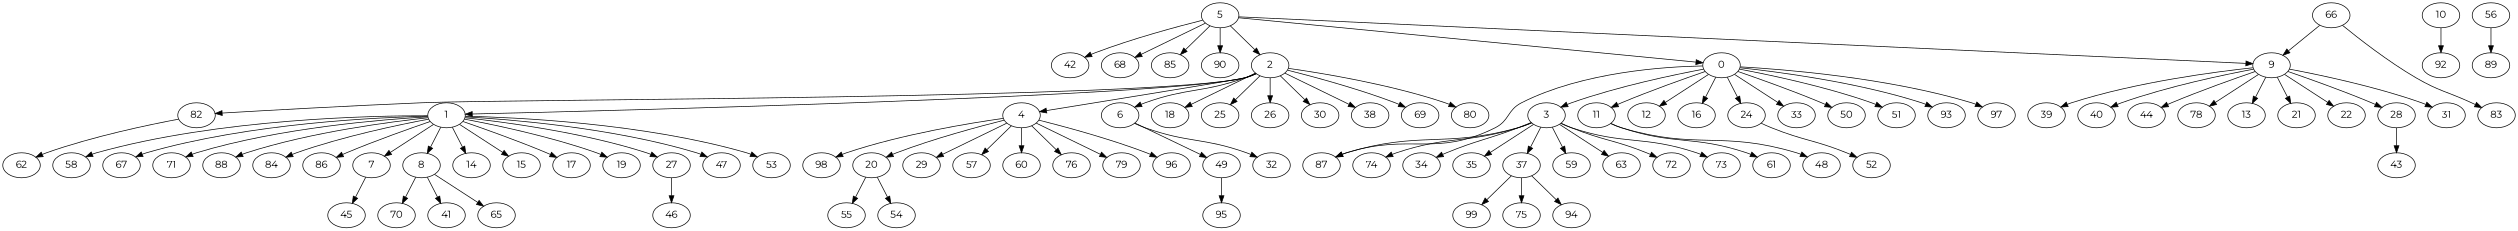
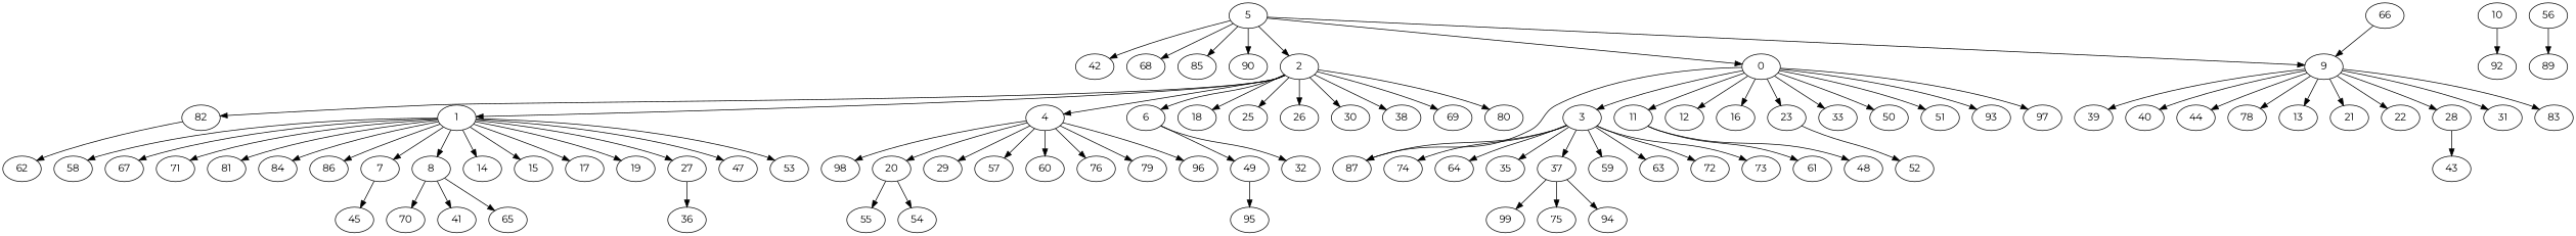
  digraph {
    fontname=Montserrat
    node [fontname=Montserrat]
    edge [fontname=Montserrat]
    5
    2
    0
    9
    42
    68
    85
    90
    1
    4
    6
    18
    25
    26
    30
    38
    69
    80
    82
    3
    11
    12
    16
-   23 [label=24]
+   23
    33
    50
    51
    93
    97
    87
    13
    21
    22
    28
    31
    39
    40
    44
    78
    7
    8
    14
    15
    17
    19
    27
    47
    53
    58
    67
    71
-   81 [label=88]
+   81
    84
    86
    20
    29
    57
    60
    76
    79
    96
    98
    32
    49
    62
-   34
+   34 [label=64]
    35
    37
    59
    63
    72
    73
    74
    10
    92
    48
    61
    52
    43
    66
    83
    45
    41
    65
    70
-   46
+   46 [label=36]
    54
    55
    95
    75
    94
    99
    56
    89
    5 -> 2
    5 -> 0
    5 -> 9
    5 -> 42
    5 -> 68
    5 -> 85
    5 -> 90
    2 -> 1
    2 -> 4
    2 -> 6
    2 -> 18
    2 -> 25
    2 -> 26
    2 -> 30
    2 -> 38
    2 -> 69
    2 -> 80
    2 -> 82
    0 -> 3
    0 -> 11
    0 -> 12
    0 -> 16
    0 -> 23
    0 -> 33
    0 -> 50
    0 -> 51
    0 -> 93
    0 -> 97
    0 -> 87
    9 -> 13
    9 -> 21
    9 -> 22
    9 -> 28
    9 -> 31
    9 -> 39
    9 -> 40
    9 -> 44
    9 -> 78
    1 -> 7
    1 -> 8
    1 -> 14
    1 -> 15
    1 -> 17
    1 -> 19
    1 -> 27
    1 -> 47
    1 -> 53
    1 -> 58
    1 -> 67
    1 -> 71
    1 -> 81
    1 -> 84
    1 -> 86
    4 -> 20
    4 -> 29
    4 -> 57
    4 -> 60
    4 -> 76
    4 -> 79
    4 -> 96
    4 -> 98
    6 -> 32
    6 -> 49
    82 -> 62
    3 -> 87
    3 -> 34
    3 -> 35
    3 -> 37
    3 -> 59
    3 -> 63
    3 -> 72
    3 -> 73
    3 -> 74
    11 -> 48
    11 -> 61
    23 -> 52
    28 -> 43
    7 -> 45
    8 -> 41
    8 -> 65
    8 -> 70
    27 -> 46
    20 -> 54
    20 -> 55
    49 -> 95
    37 -> 75
    37 -> 94
    37 -> 99
    10 -> 92
    66 -> 9
-   66 -> 83
+   9 -> 83
    56 -> 89
  }
